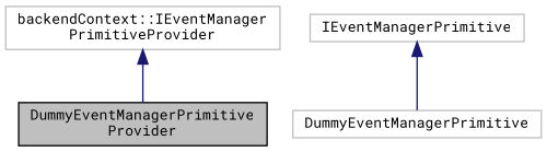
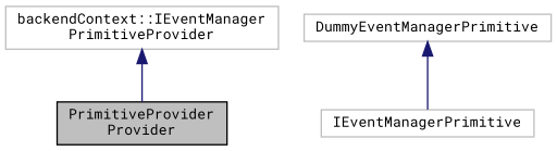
  digraph {
    fontname="Roboto Mono"
    node [color=grey75 fillcolor=white fontname="Roboto Mono" fontsize=10 shape=record style=filled]
    edge [color=midnightblue dir=back fontname="Roboto Mono" fontsize=10 labelfontname=Helvetica labelfontsize=10 style=solid]
-   n1 [color=black fillcolor=grey75 fontcolor=black height=0.2 label="DummyEventManagerPrimitive\lProvider" width=0.4]
+   n1 [color=black fillcolor=grey75 fontcolor=black height=0.2 label="PrimitiveProvider\lProvider" width=0.4]
    n2 [height=0.2 label="backendContext::IEventManager\lPrimitiveProvider" width=0.4]
    n3 [height=0.2 label=DummyEventManagerPrimitive width=0.4]
    n4 [height=0.2 label=IEventManagerPrimitive width=0.4]
    n2 -> n1
-   n4 -> n3
+   n3 -> n4
  }
